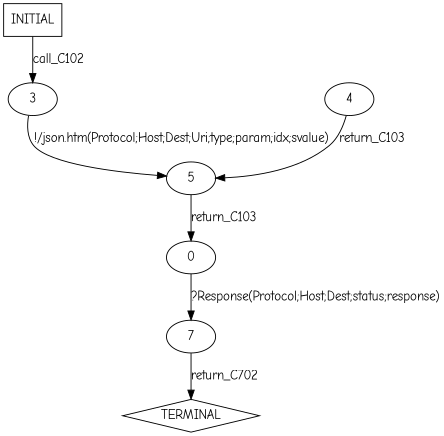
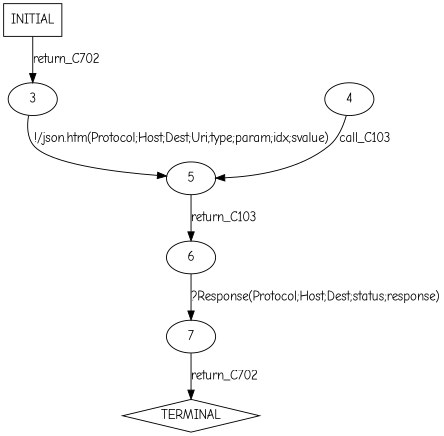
  digraph {
    fontname="Comic Neue"
    node [fontname="Comic Neue"]
    edge [fontname="Comic Neue"]
    n1 [label=INITIAL shape=box]
    n2 [label=3]
    n3 [label=5]
    n4 [label=TERMINAL shape=diamond]
    n5 [label=4]
-   n6 [label=0]
+   n6 [label=6]
    n7 [label=7]
-   n1 -> n2 [label=call_C102]
+   n1 -> n2 [label=return_C702]
    n2 -> n3 [label="!/json.htm(Protocol;Host;Dest;Uri;type;param;idx;svalue)"]
    n3 -> n6 [label=return_C103]
-   n5 -> n3 [label=return_C103]
+   n5 -> n3 [label=call_C103]
    n6 -> n7 [label="?Response(Protocol;Host;Dest;status;response)"]
    n7 -> n4 [label=return_C702]
  }
